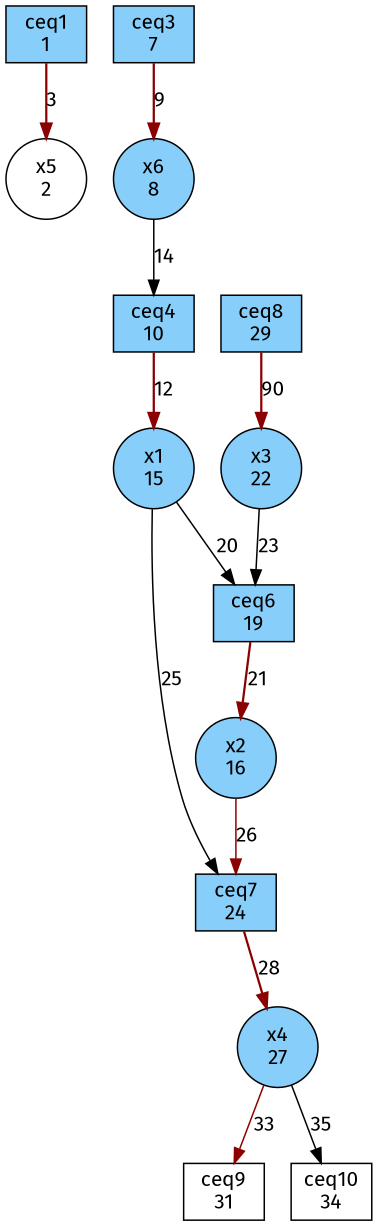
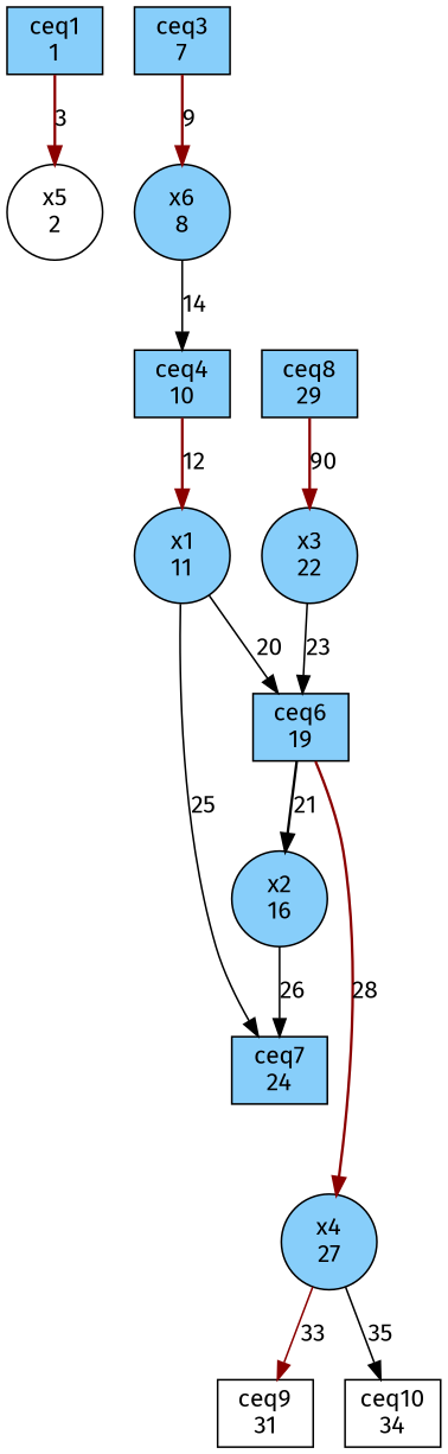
  digraph {
    fontname="Fira Sans"
    rankdir=TB
    node [fillcolor=lightskyblue fontname="Fira Sans" shape=box style=filled]
    edge [color=red4 fontname="Fira Sans" penwidth=1]
    n1 [label="ceq1\n1"]
    n2 [fillcolor=white label="x5\n2" shape=circle]
    n3 [label="ceq3\n7"]
    n4 [label="x6\n8" shape=circle]
    n5 [label="ceq4\n10"]
-   n6 [label="x1\n15" shape=circle]
+   n6 [label="x1\n11" shape=circle]
    n7 [label="ceq6\n19"]
    n8 [label="ceq7\n24"]
    n9 [label="x2\n16" shape=circle]
    n10 [label="x4\n27" shape=circle]
    n11 [fillcolor=white label="ceq9\n31"]
    n12 [fillcolor=white label="ceq10\n34"]
    n13 [label="ceq8\n29"]
    n14 [label="x3\n22" shape=circle]
    n1 -> n2 [label=3 penwidth=1.5]
    n3 -> n4 [label=9 penwidth=1.5]
    n4 -> n5 [label=14 color=""]
    n5 -> n6 [label=12 penwidth=1.5]
    n6 -> n7 [label=20 color=""]
    n6 -> n8 [label=25 color=""]
-   n7 -> n9 [label=21 penwidth=1.5]
-   n8 -> n10 [label=28 penwidth=1.5]
-   n9 -> n8 [label=26]
+   n7 -> n9 [color=black label=21 penwidth=1.5]
+   n7 -> n10 [label=28 penwidth=1.5]
+   n9 -> n8 [label=26 color=""]
    n10 -> n11 [label=33]
    n10 -> n12 [label=35 color=""]
    n13 -> n14 [label=90 penwidth=1.5]
    n14 -> n7 [label=23 color=""]
  }
